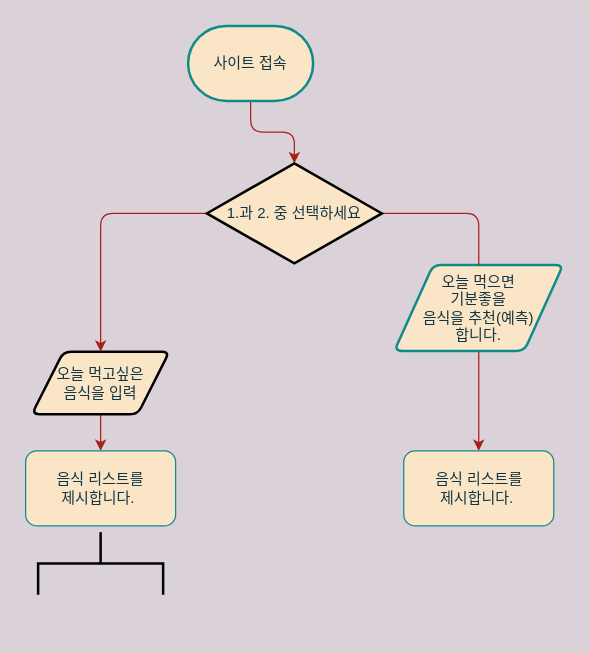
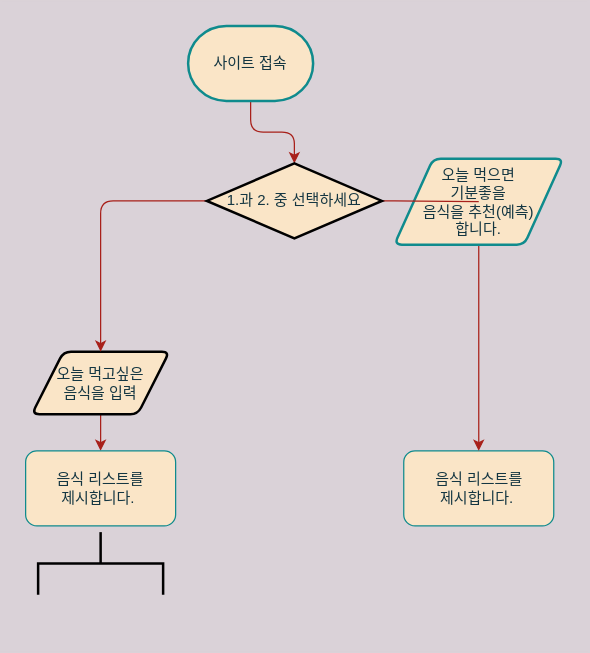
  <mxCell id="0" />
  <mxCell id="1" parent="0" />
  <mxCell id="2" value="&lt;span&gt;음식 리스트를&lt;/span&gt;&lt;br&gt;&lt;span&gt;제시합니다.&amp;nbsp;&lt;/span&gt;" style="rounded=1;whiteSpace=wrap;html=1;fillColor=#FAE5C7;strokeColor=#0F8B8D;fontColor=#143642;" vertex="1" parent="1"><mxGeometry x="322.5" y="360" width="120" height="60" as="geometry" /></mxCell>
  <mxCell id="3" value="" style="edgeStyle=orthogonalEdgeStyle;curved=0;rounded=1;sketch=0;orthogonalLoop=1;jettySize=auto;html=1;strokeColor=#A8201A;fillColor=#FAE5C7;fontColor=#143642;labelBackgroundColor=#DAD2D8;" edge="1" parent="1" source="4" target="2"><mxGeometry relative="1" as="geometry" /></mxCell>
- <mxCell id="4" value="&lt;span&gt;오늘 먹으면 &lt;br&gt;기분좋을 &lt;br&gt;음식을 추천(예측)&lt;br&gt;합니다.&lt;/span&gt;" style="shape=parallelogram;html=1;strokeWidth=2;perimeter=parallelogramPerimeter;whiteSpace=wrap;rounded=1;arcSize=12;size=0.23;sketch=0;fillColor=#FAE5C7;fontColor=#143642;strokeColor=#0F8B8D;" vertex="1" parent="1"><mxGeometry x="315" y="211.25" width="135" height="68.75" as="geometry" /></mxCell>
+ <mxCell id="4" value="&lt;span&gt;오늘 먹으면 &lt;br&gt;기분좋을 &lt;br&gt;음식을 추천(예측)&lt;br&gt;합니다.&lt;/span&gt;" style="shape=parallelogram;html=1;strokeWidth=2;perimeter=parallelogramPerimeter;whiteSpace=wrap;rounded=1;arcSize=12;size=0.23;sketch=0;fillColor=#FAE5C7;fontColor=#143642;strokeColor=#0F8B8D;" vertex="1" parent="1"><mxGeometry x="315" y="126.25" width="135" height="68.75" as="geometry" /></mxCell>
  <mxCell id="5" value="" style="edgeStyle=orthogonalEdgeStyle;curved=0;rounded=1;sketch=0;orthogonalLoop=1;jettySize=auto;html=1;strokeColor=#A8201A;fillColor=#FAE5C7;fontColor=#143642;" edge="1" parent="1" source="6" target="11"><mxGeometry relative="1" as="geometry" /></mxCell>
  <mxCell id="6" value="사이트 접속" style="strokeWidth=2;html=1;shape=mxgraph.flowchart.terminator;whiteSpace=wrap;rounded=0;sketch=0;fillColor=#FAE5C7;fontColor=#143642;strokeColor=#0F8B8D;" vertex="1" parent="1"><mxGeometry x="150" y="20" width="100" height="60" as="geometry" /></mxCell>
  <mxCell id="7" value="" style="edgeStyle=orthogonalEdgeStyle;curved=0;rounded=1;sketch=0;orthogonalLoop=1;jettySize=auto;html=1;strokeColor=#A8201A;fillColor=#FAE5C7;fontColor=#143642;" edge="1" parent="1" source="8" target="12"><mxGeometry relative="1" as="geometry" /></mxCell>
  <mxCell id="8" value="오늘 먹고싶은&lt;br&gt;음식을 입력" style="shape=parallelogram;html=1;strokeWidth=2;perimeter=parallelogramPerimeter;whiteSpace=wrap;rounded=1;arcSize=12;size=0.23;sketch=0;fillColor=#FAE5C7;fontColor=#143642;" vertex="1" parent="1"><mxGeometry x="25" y="280.63" width="110" height="50" as="geometry" /></mxCell>
  <mxCell id="9" style="edgeStyle=orthogonalEdgeStyle;curved=0;rounded=1;sketch=0;orthogonalLoop=1;jettySize=auto;html=1;exitX=0;exitY=0.5;exitDx=0;exitDy=0;exitPerimeter=0;strokeColor=#A8201A;fillColor=#FAE5C7;fontColor=#143642;" edge="1" parent="1" source="11" target="8"><mxGeometry relative="1" as="geometry" /></mxCell>
  <mxCell id="10" style="edgeStyle=orthogonalEdgeStyle;curved=0;rounded=1;sketch=0;orthogonalLoop=1;jettySize=auto;html=1;exitX=1;exitY=0.5;exitDx=0;exitDy=0;exitPerimeter=0;strokeColor=#A8201A;fillColor=#FAE5C7;fontColor=#143642;endArrow=none;" edge="1" parent="1" source="11" target="4"><mxGeometry relative="1" as="geometry" /></mxCell>
- <mxCell id="11" value="1.과 2. 중 선택하세요" style="strokeWidth=2;html=1;shape=mxgraph.flowchart.decision;whiteSpace=wrap;rounded=0;sketch=0;fillColor=#FAE5C7;fontColor=#143642;" vertex="1" parent="1"><mxGeometry x="165" y="130" width="140" height="80" as="geometry" /></mxCell>
+ <mxCell id="11" value="1.과 2. 중 선택하세요" style="strokeWidth=2;html=1;shape=mxgraph.flowchart.decision;whiteSpace=wrap;rounded=0;sketch=0;fillColor=#FAE5C7;fontColor=#143642;" vertex="1" parent="1"><mxGeometry x="165" y="130" width="140" height="60" as="geometry" /></mxCell>
  <mxCell id="12" value="&lt;span&gt;음식 리스트를&lt;/span&gt;&lt;br&gt;&lt;span&gt;제시합니다.&amp;nbsp;&lt;/span&gt;" style="rounded=1;whiteSpace=wrap;html=1;fillColor=#FAE5C7;strokeColor=#0F8B8D;fontColor=#143642;" vertex="1" parent="1"><mxGeometry x="20" y="360" width="120" height="60" as="geometry" /></mxCell>
  <mxCell id="13" value="" style="strokeWidth=2;html=1;shape=mxgraph.flowchart.annotation_2;align=left;labelPosition=right;pointerEvents=1;rounded=0;sketch=0;fillColor=#FAE5C7;fontColor=#143642;rotation=90;" vertex="1" parent="1"><mxGeometry x="55" y="400" width="50" height="100" as="geometry" /></mxCell>
